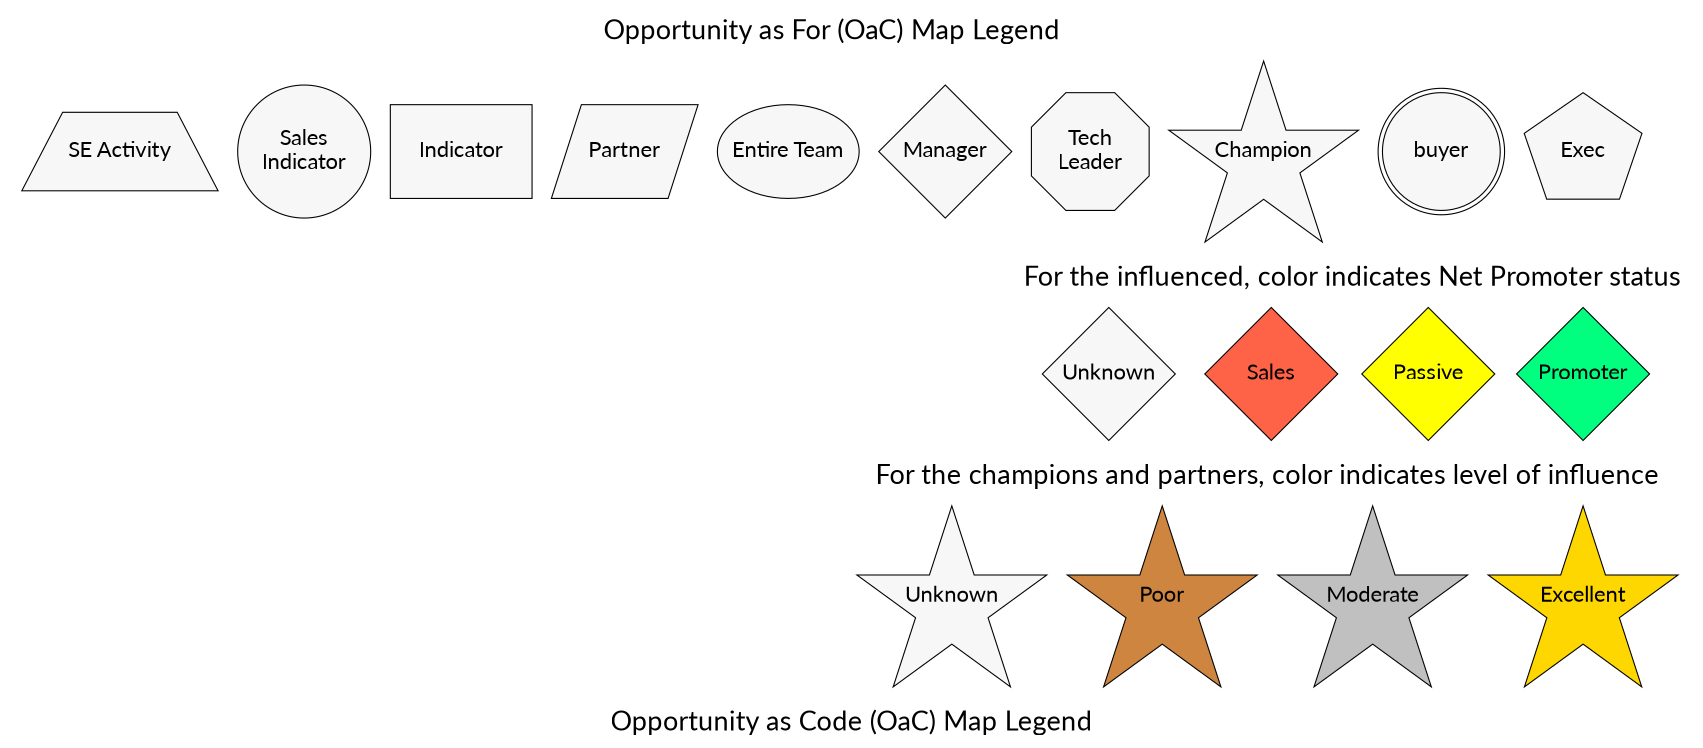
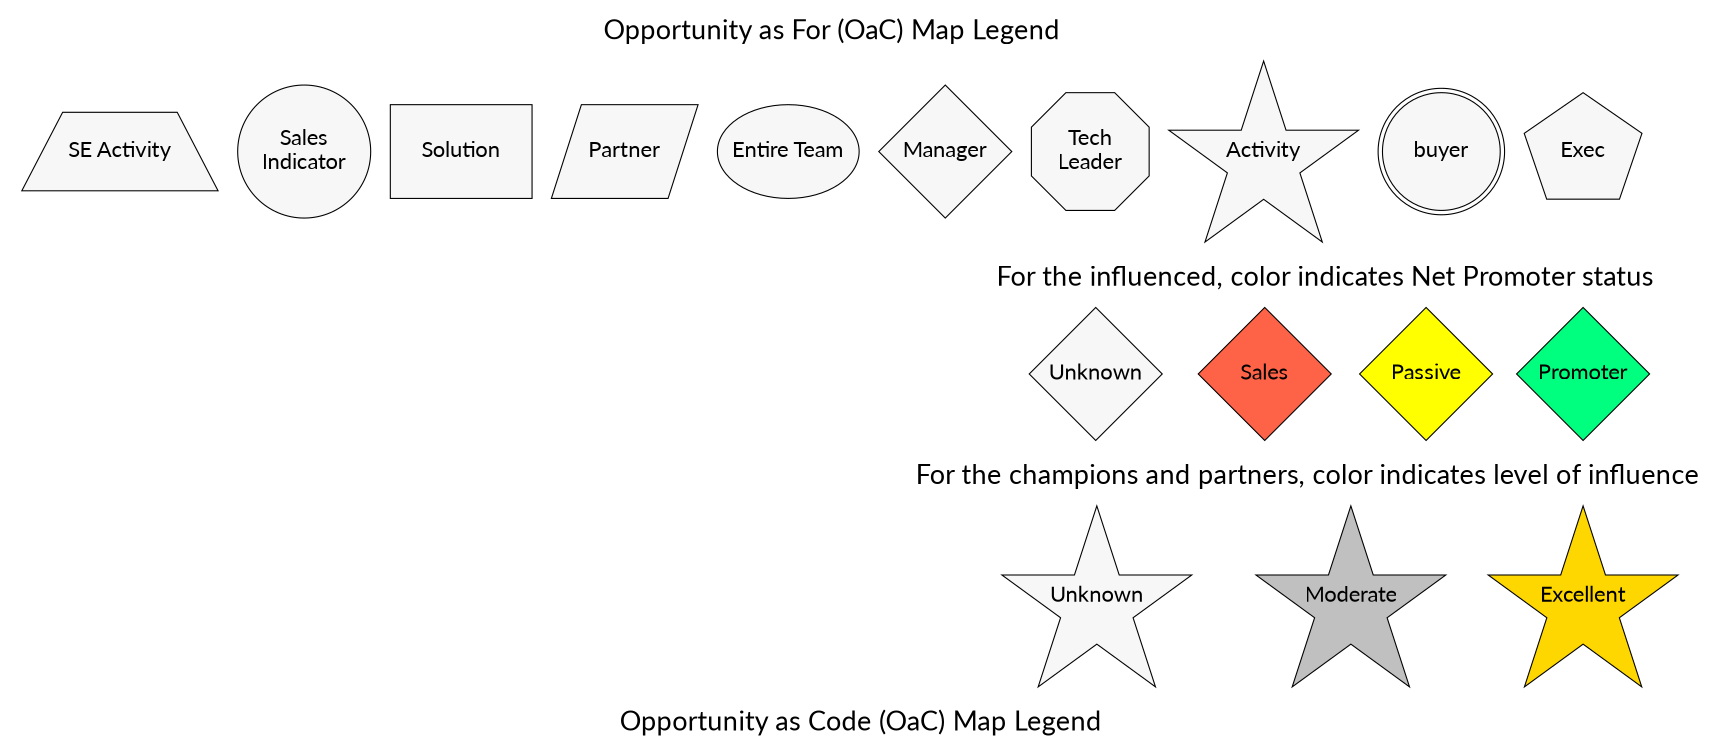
  digraph {
    fontname=Lato
    fontsize=25
    label="Opportunity as Code (OaC) Map Legend"
    penwidth=0
    node [fillcolor=grey97 fixedsize=true fontname=Lato fontsize=20 shape=star style=filled]
    edge [fontname=Lato fontsize=20 style=invis]
    n1 [height=1.5 label=Exec shape=pentagon width=1.5]
    n2 [height=1.5 label=buyer shape=doublecircle width=1.5]
-   n3 [height=2.3 label=Champion width=2.3]
+   n3 [height=2.3 label=Activity width=2.3]
    n4 [height=1.5 label="Tech\nLeader" shape=octagon width=1.5]
    n5 [height=1.7 label=Manager shape=diamond width=1.7]
    n6 [height=1.2 label="Entire Team" shape=oval width=1.8]
    n7 [height=1.2 label=Partner shape=parallelogram width=1.8]
-   n8 [height=1.2 label=Indicator shape=box width=1.8]
+   n8 [height=1.2 label=Solution shape=box width=1.8]
    n9 [height=1.7 label="Sales\nIndicator" shape=circle width=1.7]
    n10 [height=1.0 label="SE Activity" shape=trapezium width=2.5]
    n11 [fillcolor=springgreen height=1.7 label=Promoter shape=diamond width=1.7]
    n12 [fillcolor=yellow1 height=1.7 label=Passive shape=diamond width=1.7]
    n13 [fillcolor=tomato height=1.7 label=Sales shape=diamond width=1.7]
    n14 [height=1.7 label=Unknown shape=diamond width=1.7]
    n15 [fillcolor=gold height=2.3 label=Excellent width=2.3]
    n16 [fillcolor=silver height=2.3 label=Moderate width=2.3]
-   n17 [fillcolor=peru height=2.3 label=Poor width=2.3]
    n18 [height=2.3 label=Unknown width=2.3]
    subgraph cluster_1 {
      label="Opportunity as For (OaC) Map Legend"
      n10
      subgraph sub_2 {
        label="Opportunity as For (OaC) Map Legend"
        rank=same
        n1
        n2
        n3
        n4
        n5
        n6
        n7
        n8
        n9
      }
    }
    subgraph cluster_3 {
      label="For the influenced, color indicates Net Promoter status"
      subgraph sub_4 {
        label="For the influenced, color indicates Net Promoter status"
        rank=same
        n11
        n12
        n13
        n14
      }
    }
    subgraph cluster_5 {
      label="For the champions and partners, color indicates level of influence"
      subgraph sub_6 {
        label="For the champions and partners, color indicates level of influence"
        rank=same
        n15
        n16
-       n17
        n18
      }
    }
    n1 -> n11
    n11 -> n15
  }
